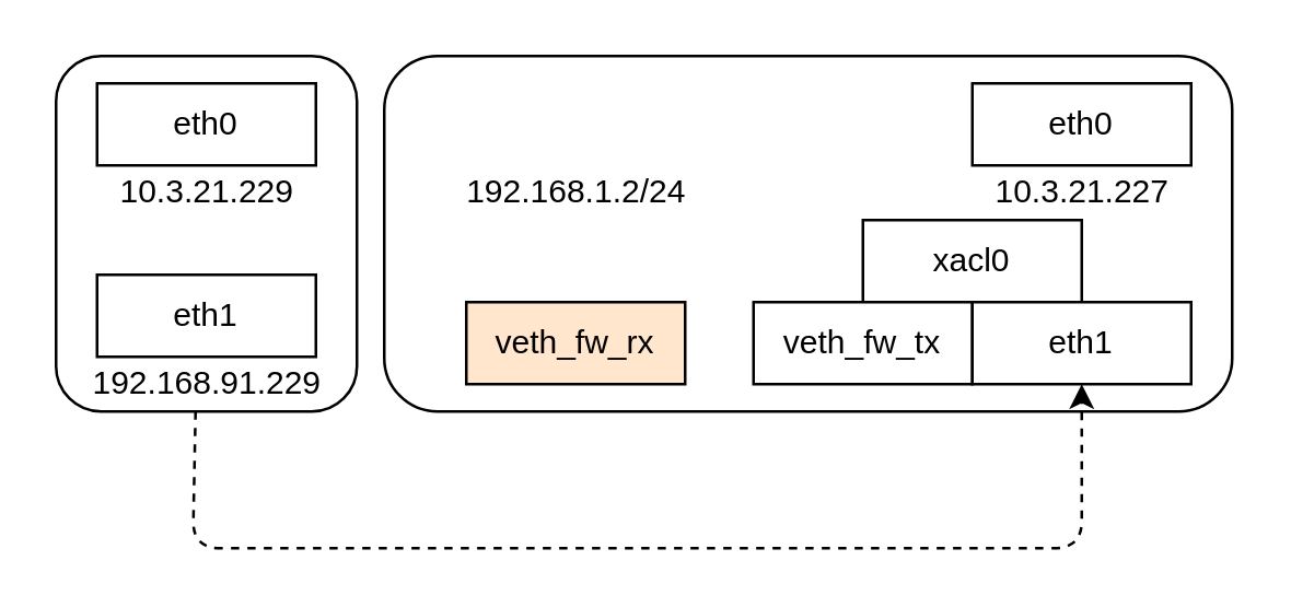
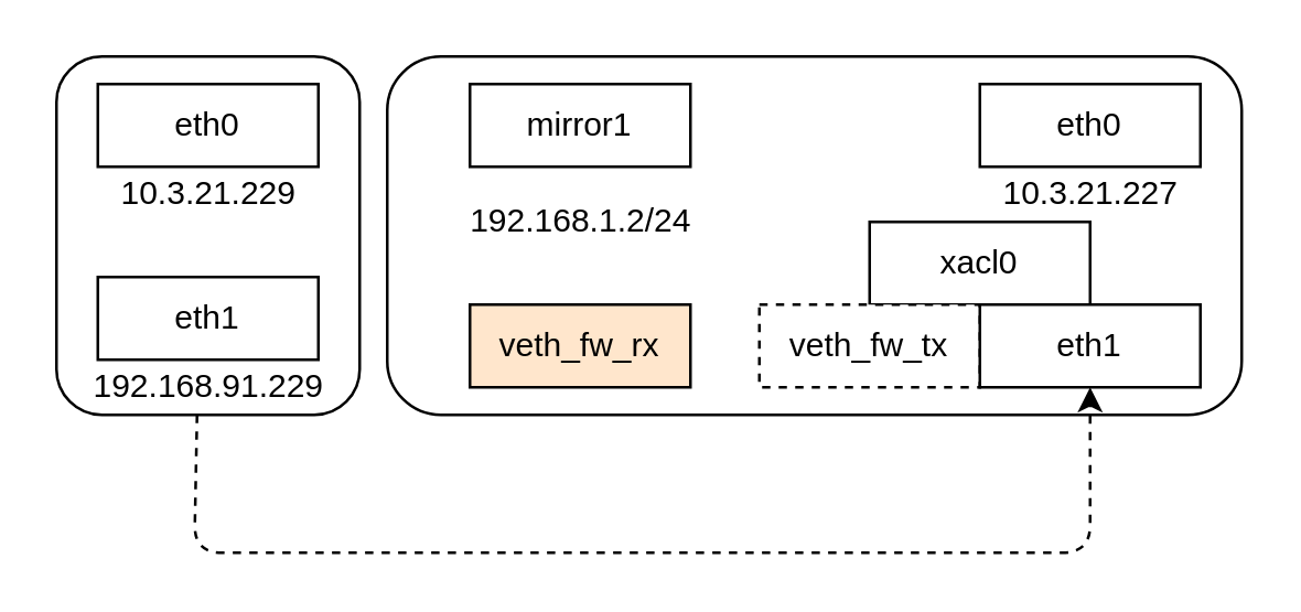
  <mxCell id="0" />
  <mxCell id="1" parent="0" />
  <mxCell id="2" value="" style="rounded=1;whiteSpace=wrap;html=1;" vertex="1" parent="1"><mxGeometry x="140" y="20" width="310" height="130" as="geometry" /></mxCell>
  <mxCell id="3" value="xacl0" style="rounded=0;whiteSpace=wrap;html=1;" vertex="1" parent="1"><mxGeometry x="315" y="80" width="80" height="30" as="geometry" /></mxCell>
- <mxCell id="4" value="veth_fw_tx" style="rounded=0;whiteSpace=wrap;html=1;" vertex="1" parent="1"><mxGeometry x="275" y="110" width="80" height="30" as="geometry" /></mxCell>
+ <mxCell id="4" value="veth_fw_tx" style="rounded=0;whiteSpace=wrap;html=1;dashed=1;" vertex="1" parent="1"><mxGeometry x="275" y="110" width="80" height="30" as="geometry" /></mxCell>
  <mxCell id="5" value="eth1" style="rounded=0;whiteSpace=wrap;html=1;" vertex="1" parent="1"><mxGeometry x="355" y="110" width="80" height="30" as="geometry" /></mxCell>
  <mxCell id="6" value="eth0" style="rounded=0;whiteSpace=wrap;html=1;" vertex="1" parent="1"><mxGeometry x="355" y="30" width="80" height="30" as="geometry" /></mxCell>
  <mxCell id="7" value="veth_fw_rx" style="rounded=0;whiteSpace=wrap;html=1;fillColor=#ffe6cc;" vertex="1" parent="1"><mxGeometry x="170" y="110" width="80" height="30" as="geometry" /></mxCell>
+ <mxCell id="8" value="mirror1" style="rounded=0;whiteSpace=wrap;html=1;" vertex="1" parent="1"><mxGeometry x="170" y="30" width="80" height="30" as="geometry" /></mxCell>
  <mxCell id="9" value="10.3.21.227" style="text;html=1;align=center;verticalAlign=middle;resizable=0;points=[];autosize=1;" vertex="1" parent="1"><mxGeometry x="355" y="60" width="80" height="20" as="geometry" /></mxCell>
- <mxCell id="10" value="192.168.1.2/24" style="text;html=1;align=center;verticalAlign=middle;resizable=0;points=[];autosize=1;" vertex="1" parent="1"><mxGeometry x="160" y="60" width="100" height="20" as="geometry" /></mxCell>
+ <mxCell id="10" value="192.168.1.2/24" style="text;html=1;align=center;verticalAlign=middle;resizable=0;points=[];autosize=1;" vertex="1" parent="1"><mxGeometry x="160" y="70" width="100" height="20" as="geometry" /></mxCell>
  <mxCell id="11" value="" style="rounded=1;whiteSpace=wrap;html=1;" vertex="1" parent="1"><mxGeometry x="20" y="20" width="110" height="130" as="geometry" /></mxCell>
  <mxCell id="12" value="eth0" style="rounded=0;whiteSpace=wrap;html=1;" vertex="1" parent="1"><mxGeometry x="35" y="30" width="80" height="30" as="geometry" /></mxCell>
  <mxCell id="13" value="10.3.21.229" style="text;html=1;align=center;verticalAlign=middle;resizable=0;points=[];autosize=1;" vertex="1" parent="1"><mxGeometry x="35" y="60" width="80" height="20" as="geometry" /></mxCell>
  <mxCell id="14" value="eth1" style="rounded=0;whiteSpace=wrap;html=1;" vertex="1" parent="1"><mxGeometry x="35" y="100" width="80" height="30" as="geometry" /></mxCell>
  <mxCell id="15" value="192.168.91.229" style="text;html=1;align=center;verticalAlign=middle;resizable=0;points=[];autosize=1;" vertex="1" parent="1"><mxGeometry x="25" y="130" width="100" height="20" as="geometry" /></mxCell>
  <mxCell id="16" value="" style="endArrow=classic;html=1;exitX=0.46;exitY=1;exitDx=0;exitDy=0;exitPerimeter=0;entryX=0.5;entryY=1;entryDx=0;entryDy=0;dashed=1;" edge="1" parent="1" source="15" target="5"><mxGeometry width="50" height="50" relative="1" as="geometry"><mxPoint x="140" y="200" as="sourcePoint" /><mxPoint x="190" y="150" as="targetPoint" /><Array as="points"><mxPoint x="70" y="200" /><mxPoint x="395" y="200" /></Array></mxGeometry></mxCell>
